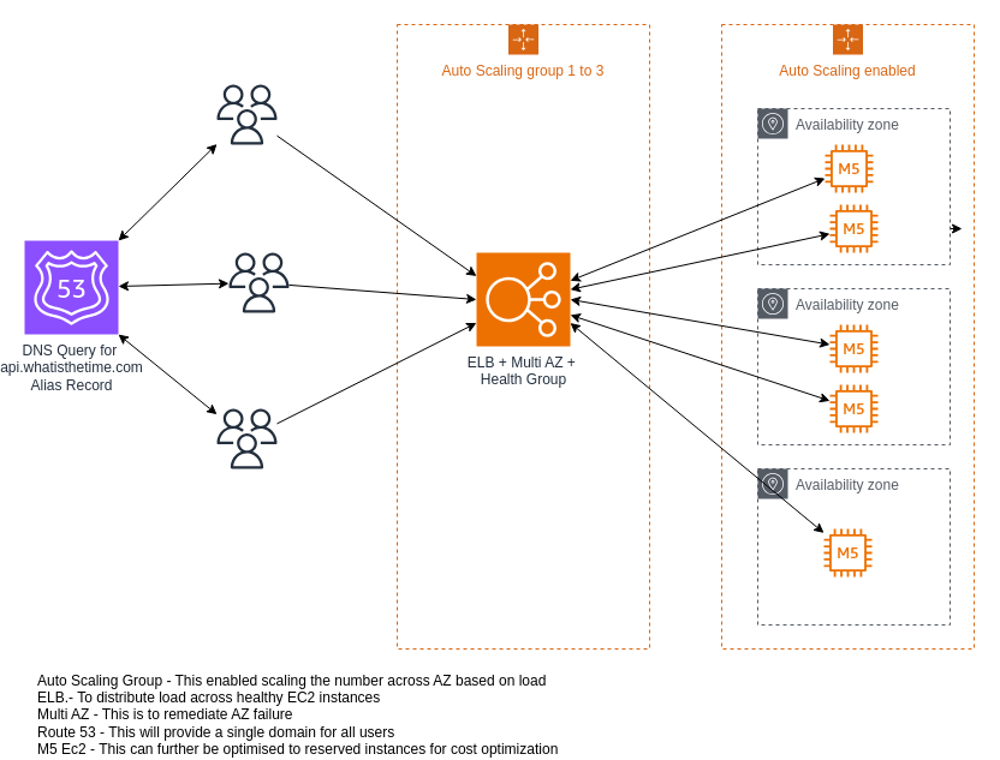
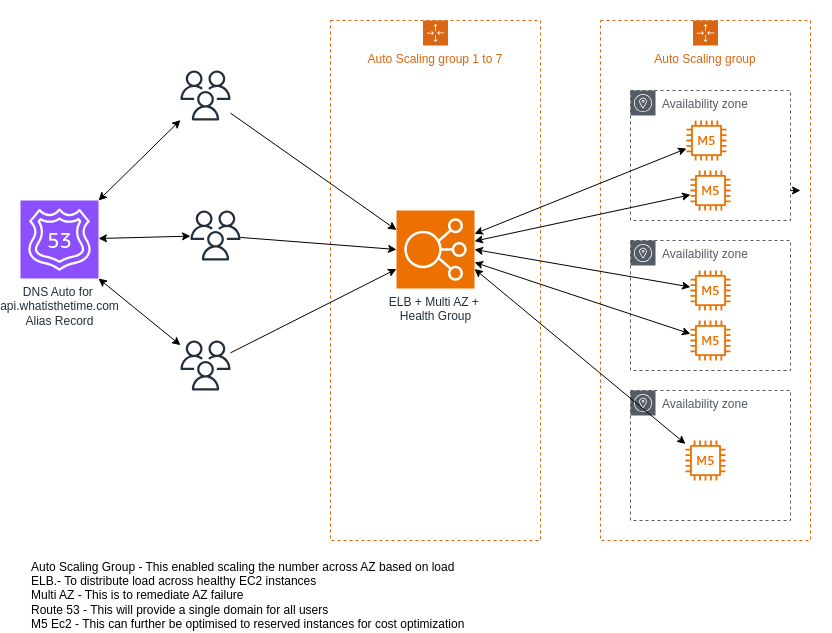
  <mxCell id="0" />
  <mxCell id="1" parent="0" />
  <mxCell id="2" value="" style="sketch=0;outlineConnect=0;fontColor=#232F3E;gradientColor=none;fillColor=#232F3D;strokeColor=none;dashed=0;verticalLabelPosition=bottom;verticalAlign=top;align=center;html=1;fontSize=12;fontStyle=0;aspect=fixed;pointerEvents=1;shape=mxgraph.aws4.users;" vertex="1" parent="1"><mxGeometry x="180" y="70" width="50" height="50" as="geometry" /></mxCell>
  <mxCell id="3" style="edgeStyle=orthogonalEdgeStyle;rounded=0;orthogonalLoop=1;jettySize=auto;html=1;exitX=1;exitY=0.5;exitDx=0;exitDy=0;" edge="1" parent="1"><mxGeometry relative="1" as="geometry"><mxPoint x="800" y="190" as="targetPoint" /><mxPoint x="790" y="190" as="sourcePoint" /></mxGeometry></mxCell>
- <mxCell id="4" value="Auto Scaling enabled" style="points=[[0,0],[0.25,0],[0.5,0],[0.75,0],[1,0],[1,0.25],[1,0.5],[1,0.75],[1,1],[0.75,1],[0.5,1],[0.25,1],[0,1],[0,0.75],[0,0.5],[0,0.25]];outlineConnect=0;gradientColor=none;html=1;whiteSpace=wrap;fontSize=12;fontStyle=0;container=1;pointerEvents=0;collapsible=0;recursiveResize=0;shape=mxgraph.aws4.groupCenter;grIcon=mxgraph.aws4.group_auto_scaling_group;grStroke=1;strokeColor=#D86613;fillColor=none;verticalAlign=top;align=center;fontColor=#D86613;dashed=1;spacingTop=25;" vertex="1" parent="1"><mxGeometry x="600" y="20" width="210" height="520" as="geometry" /></mxCell>
+ <mxCell id="4" value="Auto Scaling group" style="points=[[0,0],[0.25,0],[0.5,0],[0.75,0],[1,0],[1,0.25],[1,0.5],[1,0.75],[1,1],[0.75,1],[0.5,1],[0.25,1],[0,1],[0,0.75],[0,0.5],[0,0.25]];outlineConnect=0;gradientColor=none;html=1;whiteSpace=wrap;fontSize=12;fontStyle=0;container=1;pointerEvents=0;collapsible=0;recursiveResize=0;shape=mxgraph.aws4.groupCenter;grIcon=mxgraph.aws4.group_auto_scaling_group;grStroke=1;strokeColor=#D86613;fillColor=none;verticalAlign=top;align=center;fontColor=#D86613;dashed=1;spacingTop=25;" vertex="1" parent="1"><mxGeometry x="600" y="20" width="210" height="520" as="geometry" /></mxCell>
  <mxCell id="5" value="Availability zone" style="sketch=0;outlineConnect=0;gradientColor=none;html=1;whiteSpace=wrap;fontSize=12;fontStyle=0;shape=mxgraph.aws4.group;grIcon=mxgraph.aws4.group_availability_zone;strokeColor=#545B64;fillColor=none;verticalAlign=top;align=left;spacingLeft=30;fontColor=#545B64;dashed=1;" vertex="1" parent="4"><mxGeometry x="30" y="70" width="160" height="130" as="geometry" /></mxCell>
  <mxCell id="6" value="Availability zone" style="sketch=0;outlineConnect=0;gradientColor=none;html=1;whiteSpace=wrap;fontSize=12;fontStyle=0;shape=mxgraph.aws4.group;grIcon=mxgraph.aws4.group_availability_zone;strokeColor=#545B64;fillColor=none;verticalAlign=top;align=left;spacingLeft=30;fontColor=#545B64;dashed=1;" vertex="1" parent="4"><mxGeometry x="30" y="220" width="160" height="130" as="geometry" /></mxCell>
  <mxCell id="7" value="Availability zone" style="sketch=0;outlineConnect=0;gradientColor=none;html=1;whiteSpace=wrap;fontSize=12;fontStyle=0;shape=mxgraph.aws4.group;grIcon=mxgraph.aws4.group_availability_zone;strokeColor=#545B64;fillColor=none;verticalAlign=top;align=left;spacingLeft=30;fontColor=#545B64;dashed=1;" vertex="1" parent="4"><mxGeometry x="30" y="370" width="160" height="130" as="geometry" /></mxCell>
  <mxCell id="8" value="" style="sketch=0;outlineConnect=0;fontColor=#232F3E;gradientColor=none;fillColor=#ED7100;strokeColor=none;dashed=0;verticalLabelPosition=bottom;verticalAlign=top;align=center;html=1;fontSize=12;fontStyle=0;aspect=fixed;pointerEvents=1;shape=mxgraph.aws4.m5_instance;" vertex="1" parent="4"><mxGeometry x="86" y="100" width="40" height="40" as="geometry" /></mxCell>
  <mxCell id="9" value="" style="sketch=0;outlineConnect=0;fontColor=#232F3E;gradientColor=none;fillColor=#ED7100;strokeColor=none;dashed=0;verticalLabelPosition=bottom;verticalAlign=top;align=center;html=1;fontSize=12;fontStyle=0;aspect=fixed;pointerEvents=1;shape=mxgraph.aws4.m5_instance;" vertex="1" parent="4"><mxGeometry x="90" y="150" width="40" height="40" as="geometry" /></mxCell>
  <mxCell id="10" value="" style="sketch=0;outlineConnect=0;fontColor=#232F3E;gradientColor=none;fillColor=#ED7100;strokeColor=none;dashed=0;verticalLabelPosition=bottom;verticalAlign=top;align=center;html=1;fontSize=12;fontStyle=0;aspect=fixed;pointerEvents=1;shape=mxgraph.aws4.m5_instance;" vertex="1" parent="4"><mxGeometry x="90" y="250" width="40" height="40" as="geometry" /></mxCell>
  <mxCell id="11" value="" style="sketch=0;outlineConnect=0;fontColor=#232F3E;gradientColor=none;fillColor=#ED7100;strokeColor=none;dashed=0;verticalLabelPosition=bottom;verticalAlign=top;align=center;html=1;fontSize=12;fontStyle=0;aspect=fixed;pointerEvents=1;shape=mxgraph.aws4.m5_instance;" vertex="1" parent="4"><mxGeometry x="90" y="300" width="40" height="40" as="geometry" /></mxCell>
  <mxCell id="12" value="" style="sketch=0;outlineConnect=0;fontColor=#232F3E;gradientColor=none;fillColor=#ED7100;strokeColor=none;dashed=0;verticalLabelPosition=bottom;verticalAlign=top;align=center;html=1;fontSize=12;fontStyle=0;aspect=fixed;pointerEvents=1;shape=mxgraph.aws4.m5_instance;" vertex="1" parent="4"><mxGeometry x="85" y="420" width="40" height="40" as="geometry" /></mxCell>
- <mxCell id="13" value="Auto Scaling group 1 to 3" style="points=[[0,0],[0.25,0],[0.5,0],[0.75,0],[1,0],[1,0.25],[1,0.5],[1,0.75],[1,1],[0.75,1],[0.5,1],[0.25,1],[0,1],[0,0.75],[0,0.5],[0,0.25]];outlineConnect=0;gradientColor=none;html=1;whiteSpace=wrap;fontSize=12;fontStyle=0;container=1;pointerEvents=0;collapsible=0;recursiveResize=0;shape=mxgraph.aws4.groupCenter;grIcon=mxgraph.aws4.group_auto_scaling_group;grStroke=1;strokeColor=#D86613;fillColor=none;verticalAlign=top;align=center;fontColor=#D86613;dashed=1;spacingTop=25;" vertex="1" parent="1"><mxGeometry x="330" y="20" width="210" height="520" as="geometry" /></mxCell>
+ <mxCell id="13" value="Auto Scaling group 1 to 7" style="points=[[0,0],[0.25,0],[0.5,0],[0.75,0],[1,0],[1,0.25],[1,0.5],[1,0.75],[1,1],[0.75,1],[0.5,1],[0.25,1],[0,1],[0,0.75],[0,0.5],[0,0.25]];outlineConnect=0;gradientColor=none;html=1;whiteSpace=wrap;fontSize=12;fontStyle=0;container=1;pointerEvents=0;collapsible=0;recursiveResize=0;shape=mxgraph.aws4.groupCenter;grIcon=mxgraph.aws4.group_auto_scaling_group;grStroke=1;strokeColor=#D86613;fillColor=none;verticalAlign=top;align=center;fontColor=#D86613;dashed=1;spacingTop=25;" vertex="1" parent="1"><mxGeometry x="330" y="20" width="210" height="520" as="geometry" /></mxCell>
  <mxCell id="14" value="ELB + Multi AZ +&amp;nbsp;&lt;div&gt;Health Group&lt;/div&gt;" style="sketch=0;points=[[0,0,0],[0.25,0,0],[0.5,0,0],[0.75,0,0],[1,0,0],[0,1,0],[0.25,1,0],[0.5,1,0],[0.75,1,0],[1,1,0],[0,0.25,0],[0,0.5,0],[0,0.75,0],[1,0.25,0],[1,0.5,0],[1,0.75,0]];outlineConnect=0;fontColor=#232F3E;fillColor=#ED7100;strokeColor=#ffffff;dashed=0;verticalLabelPosition=bottom;verticalAlign=top;align=center;html=1;fontSize=12;fontStyle=0;aspect=fixed;shape=mxgraph.aws4.resourceIcon;resIcon=mxgraph.aws4.elastic_load_balancing;" vertex="1" parent="13"><mxGeometry x="66" y="190" width="78" height="78" as="geometry" /></mxCell>
- <mxCell id="15" value="DNS Query for&amp;nbsp;&lt;div&gt;api.whatisthetime.com&lt;/div&gt;&lt;div&gt;Alias Record&lt;/div&gt;" style="sketch=0;points=[[0,0,0],[0.25,0,0],[0.5,0,0],[0.75,0,0],[1,0,0],[0,1,0],[0.25,1,0],[0.5,1,0],[0.75,1,0],[1,1,0],[0,0.25,0],[0,0.5,0],[0,0.75,0],[1,0.25,0],[1,0.5,0],[1,0.75,0]];outlineConnect=0;fontColor=#232F3E;fillColor=#8C4FFF;strokeColor=#ffffff;dashed=0;verticalLabelPosition=bottom;verticalAlign=top;align=center;html=1;fontSize=12;fontStyle=0;aspect=fixed;shape=mxgraph.aws4.resourceIcon;resIcon=mxgraph.aws4.route_53;" vertex="1" parent="1"><mxGeometry x="20" y="200" width="78" height="78" as="geometry" /></mxCell>
+ <mxCell id="15" value="DNS Auto for&amp;nbsp;&lt;div&gt;api.whatisthetime.com&lt;/div&gt;&lt;div&gt;Alias Record&lt;/div&gt;" style="sketch=0;points=[[0,0,0],[0.25,0,0],[0.5,0,0],[0.75,0,0],[1,0,0],[0,1,0],[0.25,1,0],[0.5,1,0],[0.75,1,0],[1,1,0],[0,0.25,0],[0,0.5,0],[0,0.75,0],[1,0.25,0],[1,0.5,0],[1,0.75,0]];outlineConnect=0;fontColor=#232F3E;fillColor=#8C4FFF;strokeColor=#ffffff;dashed=0;verticalLabelPosition=bottom;verticalAlign=top;align=center;html=1;fontSize=12;fontStyle=0;aspect=fixed;shape=mxgraph.aws4.resourceIcon;resIcon=mxgraph.aws4.route_53;" vertex="1" parent="1"><mxGeometry x="20" y="200" width="78" height="78" as="geometry" /></mxCell>
  <mxCell id="16" value="" style="sketch=0;outlineConnect=0;fontColor=#232F3E;gradientColor=none;fillColor=#232F3D;strokeColor=none;dashed=0;verticalLabelPosition=bottom;verticalAlign=top;align=center;html=1;fontSize=12;fontStyle=0;aspect=fixed;pointerEvents=1;shape=mxgraph.aws4.users;" vertex="1" parent="1"><mxGeometry x="190" y="210" width="50" height="50" as="geometry" /></mxCell>
  <mxCell id="17" value="" style="sketch=0;outlineConnect=0;fontColor=#232F3E;gradientColor=none;fillColor=#232F3D;strokeColor=none;dashed=0;verticalLabelPosition=bottom;verticalAlign=top;align=center;html=1;fontSize=12;fontStyle=0;aspect=fixed;pointerEvents=1;shape=mxgraph.aws4.users;" vertex="1" parent="1"><mxGeometry x="180" y="340" width="50" height="50" as="geometry" /></mxCell>
  <mxCell id="18" value="" style="endArrow=classic;startArrow=classic;html=1;rounded=0;" edge="1" parent="1" source="15" target="16"><mxGeometry width="50" height="50" relative="1" as="geometry"><mxPoint x="380" y="280" as="sourcePoint" /><mxPoint x="430" y="230" as="targetPoint" /></mxGeometry></mxCell>
  <mxCell id="19" value="" style="endArrow=classic;startArrow=classic;html=1;rounded=0;exitX=1;exitY=0;exitDx=0;exitDy=0;exitPerimeter=0;" edge="1" parent="1" source="15" target="2"><mxGeometry width="50" height="50" relative="1" as="geometry"><mxPoint x="108" y="248" as="sourcePoint" /><mxPoint x="200" y="246" as="targetPoint" /></mxGeometry></mxCell>
  <mxCell id="20" value="" style="endArrow=classic;startArrow=classic;html=1;rounded=0;exitX=1;exitY=1;exitDx=0;exitDy=0;exitPerimeter=0;" edge="1" parent="1" source="15" target="17"><mxGeometry width="50" height="50" relative="1" as="geometry"><mxPoint x="108" y="210" as="sourcePoint" /><mxPoint x="190" y="130" as="targetPoint" /></mxGeometry></mxCell>
  <mxCell id="21" value="" style="endArrow=classic;startArrow=classic;html=1;rounded=0;" edge="1" parent="1" source="14" target="8"><mxGeometry width="50" height="50" relative="1" as="geometry"><mxPoint x="108" y="210" as="sourcePoint" /><mxPoint x="190" y="130" as="targetPoint" /></mxGeometry></mxCell>
  <mxCell id="22" value="" style="endArrow=classic;startArrow=classic;html=1;rounded=0;" edge="1" parent="1" source="14" target="9"><mxGeometry width="50" height="50" relative="1" as="geometry"><mxPoint x="480" y="240" as="sourcePoint" /><mxPoint x="696" y="158" as="targetPoint" /></mxGeometry></mxCell>
  <mxCell id="23" value="" style="endArrow=classic;startArrow=classic;html=1;rounded=0;exitX=1;exitY=0.5;exitDx=0;exitDy=0;exitPerimeter=0;" edge="1" parent="1" source="14" target="10"><mxGeometry width="50" height="50" relative="1" as="geometry"><mxPoint x="490" y="250" as="sourcePoint" /><mxPoint x="700" y="204" as="targetPoint" /></mxGeometry></mxCell>
  <mxCell id="24" value="" style="endArrow=classic;startArrow=classic;html=1;rounded=0;" edge="1" parent="1" source="14" target="11"><mxGeometry width="50" height="50" relative="1" as="geometry"><mxPoint x="500" y="260" as="sourcePoint" /><mxPoint x="710" y="214" as="targetPoint" /></mxGeometry></mxCell>
  <mxCell id="25" value="" style="endArrow=classic;startArrow=classic;html=1;rounded=0;exitX=1;exitY=0.75;exitDx=0;exitDy=0;exitPerimeter=0;" edge="1" parent="1" source="14" target="12"><mxGeometry width="50" height="50" relative="1" as="geometry"><mxPoint x="510" y="270" as="sourcePoint" /><mxPoint x="720" y="224" as="targetPoint" /></mxGeometry></mxCell>
  <mxCell id="26" value="" style="endArrow=classic;html=1;rounded=0;entryX=0;entryY=0.25;entryDx=0;entryDy=0;entryPerimeter=0;" edge="1" parent="1" source="2" target="14"><mxGeometry width="50" height="50" relative="1" as="geometry"><mxPoint x="380" y="280" as="sourcePoint" /><mxPoint x="430" y="230" as="targetPoint" /></mxGeometry></mxCell>
  <mxCell id="27" value="" style="endArrow=classic;html=1;rounded=0;entryX=0;entryY=0.5;entryDx=0;entryDy=0;entryPerimeter=0;" edge="1" parent="1" source="16" target="14"><mxGeometry width="50" height="50" relative="1" as="geometry"><mxPoint x="240" y="123" as="sourcePoint" /><mxPoint x="406" y="240" as="targetPoint" /></mxGeometry></mxCell>
  <mxCell id="28" value="" style="endArrow=classic;html=1;rounded=0;entryX=0;entryY=0.75;entryDx=0;entryDy=0;entryPerimeter=0;" edge="1" parent="1" source="17" target="14"><mxGeometry width="50" height="50" relative="1" as="geometry"><mxPoint x="240" y="123" as="sourcePoint" /><mxPoint x="406" y="240" as="targetPoint" /></mxGeometry></mxCell>
  <mxCell id="29" value="Auto Scaling Group - This enabled scaling the number across AZ based on load&lt;div&gt;ELB.- To distribute load across healthy EC2 instances&lt;/div&gt;&lt;div&gt;Multi AZ - This is to remediate AZ failure&lt;/div&gt;&lt;div&gt;Route 53 - This will provide a single domain for all users&lt;/div&gt;&lt;div&gt;M5 Ec2 - This can further be optimised to reserved instances for cost optimization&lt;/div&gt;" style="text;html=1;align=left;verticalAlign=middle;whiteSpace=wrap;rounded=0;" vertex="1" parent="1"><mxGeometry x="29" y="580" width="611" height="30" as="geometry" /></mxCell>
